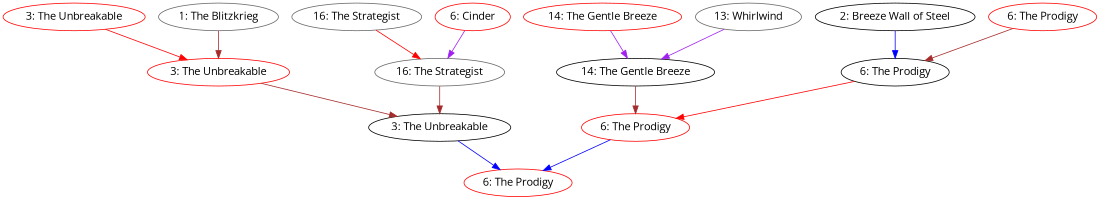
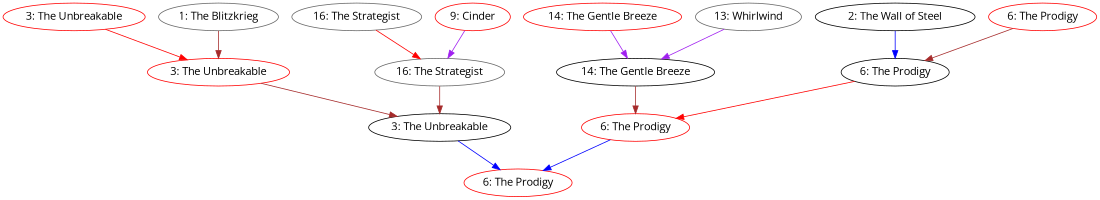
  digraph {
    fontname="Open Sans"
    node [color=red fontname="Open Sans"]
    edge [color=brown fontname="Open Sans"]
    n1 [label="3: The Unbreakable"]
    n2 [label="3: The Unbreakable"]
    n3 [color=black label="3: The Unbreakable"]
    n4 [color=gray40 label="1: The Blitzkrieg"]
    n5 [color=gray40 label="16: The Strategist"]
    n6 [color=gray40 label="16: The Strategist"]
-   n7 [label="6: Cinder"]
+   n7 [label="9: Cinder"]
    n8 [label="14: The Gentle Breeze"]
    n9 [color=black label="14: The Gentle Breeze"]
    n10 [label="6: The Prodigy"]
    n11 [color=gray40 label="13: Whirlwind"]
-   n12 [color=black label="2: Breeze Wall of Steel"]
+   n12 [color=black label="2: The Wall of Steel"]
    n13 [color=black label="6: The Prodigy"]
    n14 [label="6: The Prodigy"]
    n15 [label="6: The Prodigy"]
    n1 -> n2 [color=red]
    n2 -> n3
    n3 -> n15 [color=blue]
    n4 -> n2
    n5 -> n6 [color=red]
    n6 -> n3
    n7 -> n6 [color=purple]
    n8 -> n9 [color=purple]
    n9 -> n10
    n10 -> n15 [color=blue]
    n11 -> n9 [color=purple]
    n12 -> n13 [color=blue]
    n13 -> n10 [color=red]
    n14 -> n13
  }
